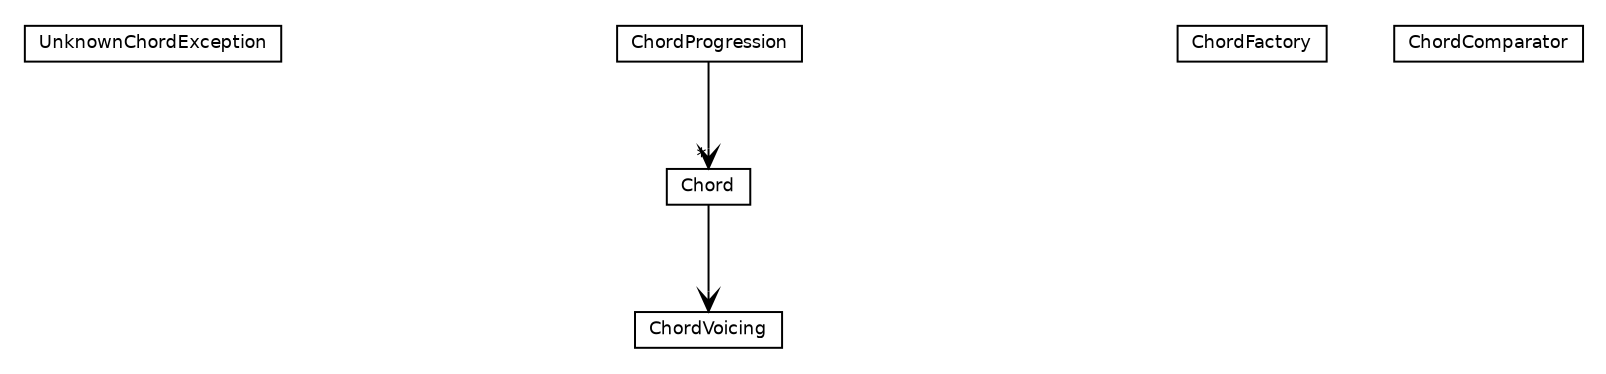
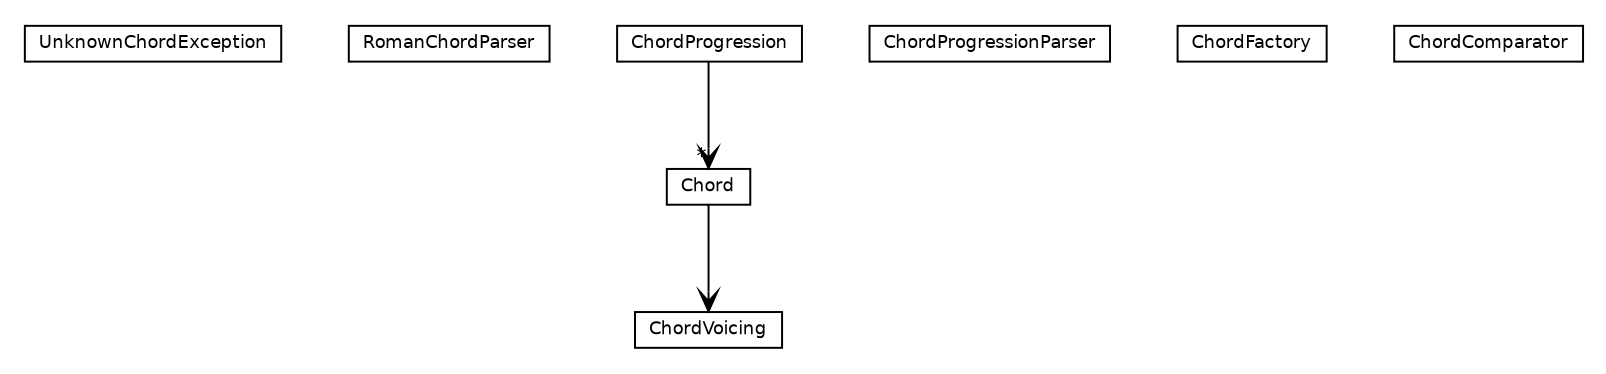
  digraph {
    nodesep=0.25
    ranksep=0.5
    node [fontcolor=black fontname=Helvetica fontsize=9.0 shape=plaintext]
    edge [arrowhead=open color=black fontcolor=black fontname=Helvetica fontsize=10.0 headport=p labelfontname=Helvetica labelfontsize=10 tailport=p]
    n1 [label=<<table title="com.rockhoppertech.music.chord.UnknownChordException" border="0" cellborder="1" cellspacing="0" cellpadding="2" port="p" href="./UnknownChordException.html"> 		<tr><td><table border="0" cellspacing="0" cellpadding="1"> <tr><td align="center" balign="center"> UnknownChordException </td></tr> 		</table></td></tr> 		</table>>]
+   n2 [label=<<table title="com.rockhoppertech.music.chord.RomanChordParser" border="0" cellborder="1" cellspacing="0" cellpadding="2" port="p" href="./RomanChordParser.html"> 		<tr><td><table border="0" cellspacing="0" cellpadding="1"> <tr><td align="center" balign="center"> RomanChordParser </td></tr> 		</table></td></tr> 		</table>>]
    n3 [label=<<table title="com.rockhoppertech.music.chord.ChordVoicing" border="0" cellborder="1" cellspacing="0" cellpadding="2" port="p" href="./ChordVoicing.html"> 		<tr><td><table border="0" cellspacing="0" cellpadding="1"> <tr><td align="center" balign="center"> ChordVoicing </td></tr> 		</table></td></tr> 		</table>>]
+   n4 [label=<<table title="com.rockhoppertech.music.chord.ChordProgressionParser" border="0" cellborder="1" cellspacing="0" cellpadding="2" port="p" href="./ChordProgressionParser.html"> 		<tr><td><table border="0" cellspacing="0" cellpadding="1"> <tr><td align="center" balign="center"> ChordProgressionParser </td></tr> 		</table></td></tr> 		</table>>]
    n5 [label=<<table title="com.rockhoppertech.music.chord.ChordProgression" border="0" cellborder="1" cellspacing="0" cellpadding="2" port="p" href="./ChordProgression.html"> 		<tr><td><table border="0" cellspacing="0" cellpadding="1"> <tr><td align="center" balign="center"> ChordProgression </td></tr> 		</table></td></tr> 		</table>>]
    n6 [label=<<table title="com.rockhoppertech.music.chord.Chord" border="0" cellborder="1" cellspacing="0" cellpadding="2" port="p" href="./Chord.html"> 		<tr><td><table border="0" cellspacing="0" cellpadding="1"> <tr><td align="center" balign="center"> Chord </td></tr> 		</table></td></tr> 		</table>>]
    n7 [label=<<table title="com.rockhoppertech.music.chord.ChordFactory" border="0" cellborder="1" cellspacing="0" cellpadding="2" port="p" href="./ChordFactory.html"> 		<tr><td><table border="0" cellspacing="0" cellpadding="1"> <tr><td align="center" balign="center"> ChordFactory </td></tr> 		</table></td></tr> 		</table>>]
    n8 [label=<<table title="com.rockhoppertech.music.chord.ChordComparator" border="0" cellborder="1" cellspacing="0" cellpadding="2" port="p" href="./ChordComparator.html"> 		<tr><td><table border="0" cellspacing="0" cellpadding="1"> <tr><td align="center" balign="center"> ChordComparator </td></tr> 		</table></td></tr> 		</table>>]
    n5 -> n6 [headlabel="*"]
    n6 -> n3
  }
